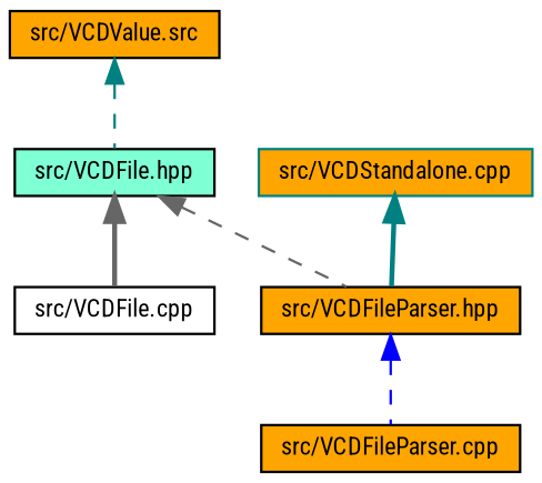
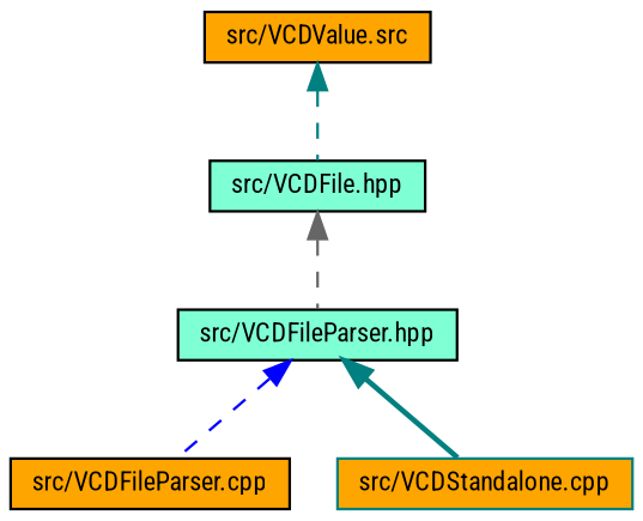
  digraph {
    fontname="Roboto Condensed"
    node [color=black fillcolor=orange fontname="Roboto Condensed" fontsize=10 shape=record style=filled]
    edge [color=teal dir=back fontname="Roboto Condensed" fontsize=10 labelfontname=Helvetica labelfontsize=10 style=dashed]
    n1 [fontcolor=black height=0.2 label="src/VCDValue.src" width=0.4]
    n2 [fillcolor=aquamarine height=0.2 label="src/VCDFile.hpp" width=0.4]
-   n3 [fillcolor=white height=0.2 label="src/VCDFile.cpp" width=0.4]
-   n4 [height=0.2 label="src/VCDFileParser.hpp" width=0.4]
+   n4 [fillcolor=aquamarine height=0.2 label="src/VCDFileParser.hpp" width=0.4]
    n5 [height=0.2 label="src/VCDFileParser.cpp" width=0.4]
    n6 [color=teal height=0.2 label="src/VCDStandalone.cpp" width=0.4]
    n1 -> n2
-   n2 -> n3 [color=gray40 style=bold]
    n2 -> n4 [color=gray40]
    n4 -> n5 [color=blue]
-   n6 -> n4 [style=bold]
+   n4 -> n6 [style=bold]
  }
